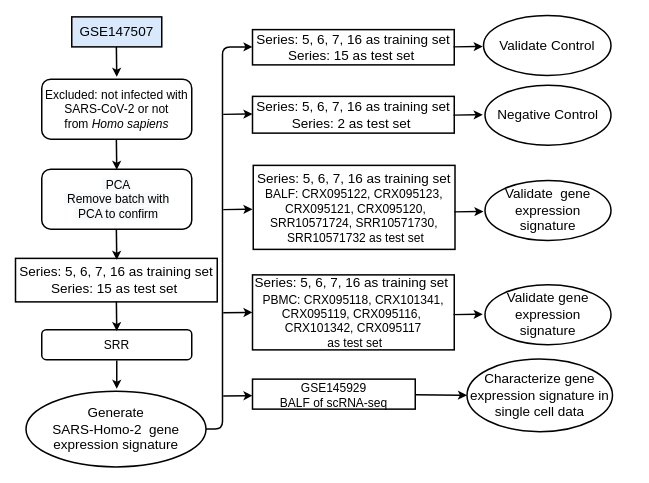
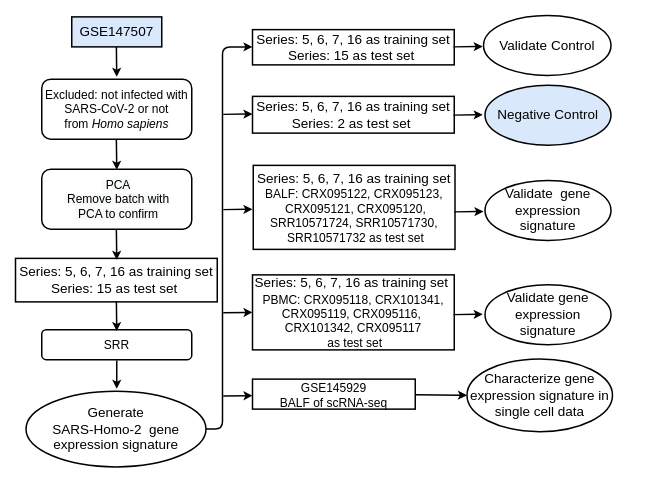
  <mxCell id="0" />
  <mxCell id="1" parent="0" />
  <mxCell id="2" value="&lt;span style=&quot;font-size: 12pt&quot;&gt;&lt;font face=&quot;Arial&quot;&gt;Excluded: not infected with SARS-CoV-2 or not from&amp;nbsp;&lt;i&gt;Homo sapiens&lt;/i&gt;&lt;/font&gt;&lt;/span&gt;&lt;span style=&quot;font-size: medium&quot;&gt;&lt;/span&gt;" style="rounded=1;whiteSpace=wrap;html=1;strokeWidth=2;" parent="1" vertex="1"><mxGeometry x="55" y="105" width="200" height="80" as="geometry" /></mxCell>
  <mxCell id="3" value="" style="endArrow=classic;html=1;strokeWidth=2;" parent="1" edge="1"><mxGeometry width="50" height="50" relative="1" as="geometry"><mxPoint x="154.5" y="62" as="sourcePoint" /><mxPoint x="155" y="102" as="targetPoint" /></mxGeometry></mxCell>
  <mxCell id="4" value="&lt;font face=&quot;Arial&quot; style=&quot;font-size: 18px&quot;&gt;GSE147507&lt;/font&gt;" style="rounded=0;whiteSpace=wrap;html=1;strokeWidth=2;fillColor=#dae8fc;" parent="1" vertex="1"><mxGeometry x="95" y="22" width="120" height="40" as="geometry" /></mxCell>
  <mxCell id="5" value="&lt;span style=&quot;color: rgb(0 , 0 , 0) ; font-family: &amp;#34;arial&amp;#34; ; font-size: 16px ; font-style: normal ; font-weight: normal ; letter-spacing: normal ; text-align: center ; text-indent: 0px ; text-transform: none ; word-spacing: 0px ; background-color: rgb(248 , 249 , 250) ; text-decoration: none ; display: inline ; float: none&quot;&gt;&amp;nbsp;PCA&lt;br&gt;&amp;nbsp;Remove batch with&lt;br&gt;&amp;nbsp;PCA to confirm&lt;/span&gt;" style="rounded=1;whiteSpace=wrap;html=1;strokeWidth=2;" parent="1" vertex="1"><mxGeometry x="55" y="225" width="200" height="80" as="geometry" /></mxCell>
  <mxCell id="6" value="&lt;font face=&quot;Arial&quot; size=&quot;4&quot;&gt;Series: 5, 6, 7, 16 as training set&lt;br&gt;Series: 15 as test set&amp;nbsp;&lt;/font&gt;" style="rounded=0;whiteSpace=wrap;html=1;strokeWidth=2;" parent="1" vertex="1"><mxGeometry x="20" y="344" width="269" height="58" as="geometry" /></mxCell>
  <mxCell id="7" value="&lt;font face=&quot;arial&quot; size=&quot;3&quot;&gt;SRR&lt;/font&gt;" style="rounded=1;whiteSpace=wrap;html=1;strokeWidth=2;" parent="1" vertex="1"><mxGeometry x="55" y="439" width="200" height="40" as="geometry" /></mxCell>
  <mxCell id="8" value="&lt;font face=&quot;Arial&quot; style=&quot;font-size: 18px&quot;&gt;Generate&lt;br&gt;SARS-Homo-2 &amp;nbsp;gene expression signature&lt;/font&gt;" style="ellipse;whiteSpace=wrap;html=1;strokeWidth=2;" parent="1" vertex="1"><mxGeometry x="34" y="521" width="240" height="101" as="geometry" /></mxCell>
  <mxCell id="9" value="" style="endArrow=classic;html=1;strokeWidth=2;" parent="1" edge="1"><mxGeometry width="50" height="50" relative="1" as="geometry"><mxPoint x="154.5" y="186" as="sourcePoint" /><mxPoint x="155" y="226" as="targetPoint" /></mxGeometry></mxCell>
  <mxCell id="10" value="" style="endArrow=classic;html=1;strokeWidth=2;" parent="1" edge="1"><mxGeometry width="50" height="50" relative="1" as="geometry"><mxPoint x="154.5" y="306" as="sourcePoint" /><mxPoint x="155" y="346" as="targetPoint" /></mxGeometry></mxCell>
  <mxCell id="11" value="" style="edgeStyle=orthogonalEdgeStyle;rounded=0;orthogonalLoop=1;jettySize=auto;html=1;strokeWidth=2;" parent="1" edge="1"><mxGeometry relative="1" as="geometry"><mxPoint x="155" y="480" as="sourcePoint" /><mxPoint x="155" y="518" as="targetPoint" /></mxGeometry></mxCell>
  <mxCell id="12" value="&lt;font face=&quot;Arial&quot; size=&quot;4&quot;&gt;Series: 5, 6, 7, 16 as training set&lt;br&gt;Series: 15 as test set&amp;nbsp;&lt;/font&gt;" style="rounded=0;whiteSpace=wrap;html=1;strokeWidth=2;" parent="1" vertex="1"><mxGeometry x="336" y="39" width="269" height="47" as="geometry" /></mxCell>
  <mxCell id="13" value="&lt;font face=&quot;Arial&quot; size=&quot;4&quot;&gt;Series: 5, 6, 7, 16 as training set&lt;br&gt;Series: 2 as test set&amp;nbsp;&lt;/font&gt;" style="rounded=0;whiteSpace=wrap;html=1;strokeWidth=2;" parent="1" vertex="1"><mxGeometry x="336" y="128" width="269" height="49" as="geometry" /></mxCell>
  <mxCell id="14" value="" style="endArrow=classic;html=1;strokeWidth=2;" parent="1" edge="1"><mxGeometry width="50" height="50" relative="1" as="geometry"><mxPoint x="604" y="62" as="sourcePoint" /><mxPoint x="643" y="61.5" as="targetPoint" /></mxGeometry></mxCell>
  <mxCell id="15" value="" style="endArrow=classic;html=1;strokeWidth=2;" parent="1" edge="1"><mxGeometry width="50" height="50" relative="1" as="geometry"><mxPoint x="604" y="153" as="sourcePoint" /><mxPoint x="643" y="152.5" as="targetPoint" /></mxGeometry></mxCell>
  <mxCell id="16" value="" style="endArrow=classic;html=1;strokeWidth=2;" parent="1" edge="1"><mxGeometry width="50" height="50" relative="1" as="geometry"><mxPoint x="297" y="152" as="sourcePoint" /><mxPoint x="336" y="151.5" as="targetPoint" /></mxGeometry></mxCell>
- <mxCell id="17" value="&lt;font face=&quot;Arial&quot; size=&quot;4&quot;&gt;Negative&amp;nbsp;Control&lt;/font&gt;" style="ellipse;whiteSpace=wrap;html=1;strokeWidth=2;" parent="1" vertex="1"><mxGeometry x="646" y="113" width="168" height="80" as="geometry" /></mxCell>
+ <mxCell id="17" value="&lt;font face=&quot;Arial&quot; size=&quot;4&quot;&gt;Negative&amp;nbsp;Control&lt;/font&gt;" style="ellipse;whiteSpace=wrap;html=1;strokeWidth=2;fillColor=#dae8fc;" parent="1" vertex="1"><mxGeometry x="646" y="113" width="168" height="80" as="geometry" /></mxCell>
  <mxCell id="18" value="&lt;font face=&quot;Arial&quot; size=&quot;4&quot;&gt;Validate Control&lt;/font&gt;" style="ellipse;whiteSpace=wrap;html=1;strokeWidth=2;" parent="1" vertex="1"><mxGeometry x="644" y="20" width="170" height="80" as="geometry" /></mxCell>
  <mxCell id="19" value="" style="endArrow=classic;html=1;strokeWidth=2;" parent="1" edge="1"><mxGeometry width="50" height="50" relative="1" as="geometry"><mxPoint x="154.5" y="401" as="sourcePoint" /><mxPoint x="155" y="441" as="targetPoint" /></mxGeometry></mxCell>
  <mxCell id="20" value="" style="edgeStyle=elbowEdgeStyle;elbow=horizontal;endArrow=classic;html=1;strokeWidth=2;exitX=1;exitY=0.5;exitDx=0;exitDy=0;" parent="1" source="8" edge="1"><mxGeometry width="50" height="50" relative="1" as="geometry"><mxPoint x="257" y="584" as="sourcePoint" /><mxPoint x="336" y="62" as="targetPoint" /><Array as="points"><mxPoint x="296" y="243" /></Array></mxGeometry></mxCell>
  <mxCell id="21" value="&lt;table border=&quot;0&quot; cellpadding=&quot;0&quot; cellspacing=&quot;0&quot; width=&quot;784&quot; style=&quot;border-collapse: collapse ; width: 588pt&quot;&gt;&lt;colgroup&gt;&lt;col width=&quot;784&quot; style=&quot;width: 588pt&quot;&gt;&lt;/colgroup&gt;&lt;tbody&gt;&lt;tr style=&quot;height: 16pt&quot;&gt;&lt;td height=&quot;21&quot; width=&quot;784&quot; style=&quot;padding-top: 1px ; padding-right: 1px ; padding-left: 1px ; font-size: 12pt ; font-family: &amp;#34;calibri&amp;#34; , sans-serif ; vertical-align: bottom ; border: none ; height: 16pt ; width: 588pt&quot;&gt;&lt;span style=&quot;font-family: &amp;#34;arial&amp;#34; ; font-size: large&quot;&gt;Series: 5, 6, 7, 16 as training set&lt;br&gt;&lt;/span&gt;BALF: CRX095122, CRX095123,&lt;br&gt;&amp;nbsp;CRX095121, CRX095120,&lt;br&gt;SRR10571724,&amp;nbsp;SRR10571730,&lt;br&gt;&amp;nbsp;SRR10571732 as test set&lt;/td&gt;&lt;/tr&gt;&lt;/tbody&gt;&lt;/table&gt;" style="rounded=0;whiteSpace=wrap;html=1;strokeWidth=2;" parent="1" vertex="1"><mxGeometry x="337" y="220" width="269" height="112" as="geometry" /></mxCell>
  <mxCell id="22" value="" style="endArrow=classic;html=1;strokeWidth=2;" parent="1" edge="1"><mxGeometry width="50" height="50" relative="1" as="geometry"><mxPoint x="297" y="279" as="sourcePoint" /><mxPoint x="336" y="278.5" as="targetPoint" /></mxGeometry></mxCell>
  <mxCell id="23" value="" style="endArrow=classic;html=1;strokeWidth=2;" parent="1" edge="1"><mxGeometry width="50" height="50" relative="1" as="geometry"><mxPoint x="605" y="282" as="sourcePoint" /><mxPoint x="644" y="281.5" as="targetPoint" /></mxGeometry></mxCell>
  <mxCell id="24" value="&lt;table border=&quot;0&quot; cellpadding=&quot;0&quot; cellspacing=&quot;0&quot; width=&quot;784&quot; style=&quot;border-collapse: collapse ; width: 588pt&quot;&gt;&lt;colgroup&gt;&lt;col width=&quot;784&quot; style=&quot;width: 588pt&quot;&gt;&lt;/colgroup&gt;&lt;tbody&gt;&lt;tr style=&quot;height: 16pt&quot;&gt;&lt;td height=&quot;21&quot; width=&quot;784&quot; style=&quot;padding-top: 1px ; padding-right: 1px ; padding-left: 1px ; font-size: 12pt ; font-family: &amp;#34;calibri&amp;#34; , sans-serif ; vertical-align: bottom ; border: none ; height: 16pt ; width: 588pt&quot;&gt;&lt;span style=&quot;font-family: &amp;#34;arial&amp;#34; ; font-size: large&quot;&gt;Series: 5, 6, 7, 16 as training set&lt;/span&gt;&amp;nbsp;&lt;table border=&quot;0&quot; cellpadding=&quot;0&quot; cellspacing=&quot;0&quot; width=&quot;784&quot; style=&quot;border-collapse: collapse ; width: 588pt&quot;&gt;&lt;colgroup&gt;&lt;col width=&quot;784&quot; style=&quot;width: 588pt&quot;&gt;&lt;/colgroup&gt;&lt;tbody&gt;&lt;tr style=&quot;height: 16pt&quot;&gt;&lt;td height=&quot;21&quot; width=&quot;784&quot; style=&quot;padding-top: 1px ; padding-right: 1px ; padding-left: 1px ; font-size: 12pt ; font-family: &amp;#34;calibri&amp;#34; , sans-serif ; vertical-align: bottom ; border: none ; height: 16pt ; width: 588pt&quot;&gt;PBMC: CRX095118, CRX101341,&lt;br&gt;&amp;nbsp;CRX095119,&amp;nbsp;CRX095116,&amp;nbsp;&amp;nbsp;&lt;br&gt;CRX101342, CRX095117&lt;/td&gt;&lt;/tr&gt;&lt;/tbody&gt;&lt;/table&gt;&amp;nbsp;as test set&lt;/td&gt;&lt;/tr&gt;&lt;/tbody&gt;&lt;/table&gt;" style="rounded=0;whiteSpace=wrap;html=1;strokeWidth=2;" parent="1" vertex="1"><mxGeometry x="336" y="366" width="269" height="100" as="geometry" /></mxCell>
  <mxCell id="25" value="" style="endArrow=classic;html=1;strokeWidth=2;" parent="1" edge="1"><mxGeometry width="50" height="50" relative="1" as="geometry"><mxPoint x="297" y="416.5" as="sourcePoint" /><mxPoint x="336" y="416" as="targetPoint" /></mxGeometry></mxCell>
  <mxCell id="26" value="&lt;font face=&quot;Arial&quot; size=&quot;4&quot;&gt;Validate gene expression signature&lt;/font&gt;" style="ellipse;whiteSpace=wrap;html=1;strokeWidth=2;" parent="1" vertex="1"><mxGeometry x="646" y="379" width="168" height="80" as="geometry" /></mxCell>
  <mxCell id="27" value="&lt;font face=&quot;Arial&quot; size=&quot;4&quot;&gt;Validate &amp;nbsp;gene expression signature&lt;/font&gt;" style="ellipse;whiteSpace=wrap;html=1;strokeWidth=2;" parent="1" vertex="1"><mxGeometry x="646" y="240" width="168" height="80" as="geometry" /></mxCell>
  <mxCell id="28" value="" style="endArrow=classic;html=1;strokeWidth=2;" parent="1" edge="1"><mxGeometry width="50" height="50" relative="1" as="geometry"><mxPoint x="604" y="419" as="sourcePoint" /><mxPoint x="643" y="418.5" as="targetPoint" /></mxGeometry></mxCell>
  <mxCell id="29" value="" style="endArrow=classic;html=1;strokeWidth=2;" parent="1" edge="1"><mxGeometry width="50" height="50" relative="1" as="geometry"><mxPoint x="297" y="527.5" as="sourcePoint" /><mxPoint x="336" y="527" as="targetPoint" /></mxGeometry></mxCell>
  <mxCell id="30" value="&lt;table border=&quot;0&quot; cellpadding=&quot;0&quot; cellspacing=&quot;0&quot; width=&quot;784&quot; style=&quot;border-collapse: collapse ; width: 588pt&quot;&gt;&lt;colgroup&gt;&lt;col width=&quot;784&quot; style=&quot;width: 588pt&quot;&gt;&lt;/colgroup&gt;&lt;tbody&gt;&lt;tr style=&quot;height: 16pt&quot;&gt;&lt;td height=&quot;21&quot; width=&quot;784&quot; style=&quot;padding-top: 1px ; padding-right: 1px ; padding-left: 1px ; font-size: 12pt ; font-family: &amp;#34;calibri&amp;#34; , sans-serif ; vertical-align: bottom ; border: none ; height: 16pt ; width: 588pt&quot;&gt;&amp;nbsp;&lt;table border=&quot;0&quot; cellpadding=&quot;0&quot; cellspacing=&quot;0&quot; width=&quot;784&quot; style=&quot;border-collapse: collapse ; width: 588pt&quot;&gt;&lt;colgroup&gt;&lt;col width=&quot;784&quot; style=&quot;width: 588pt&quot;&gt;&lt;/colgroup&gt;&lt;tbody&gt;&lt;tr style=&quot;height: 16pt&quot;&gt;&lt;td height=&quot;21&quot; width=&quot;784&quot; style=&quot;padding-top: 1px ; padding-right: 1px ; padding-left: 1px ; font-size: 12pt ; font-family: &amp;#34;calibri&amp;#34; , sans-serif ; vertical-align: bottom ; border: none ; height: 16pt ; width: 588pt&quot;&gt;GSE145929&lt;br&gt;BALF of scRNA-seq&lt;/td&gt;&lt;/tr&gt;&lt;/tbody&gt;&lt;/table&gt;&lt;br&gt;&lt;/td&gt;&lt;/tr&gt;&lt;/tbody&gt;&lt;/table&gt;" style="rounded=0;whiteSpace=wrap;html=1;strokeWidth=2;" parent="1" vertex="1"><mxGeometry x="336" y="505" width="217" height="40" as="geometry" /></mxCell>
  <mxCell id="31" value="" style="endArrow=classic;html=1;strokeWidth=2;entryX=0;entryY=0.5;entryDx=0;entryDy=0;" parent="1" source="30" target="32" edge="1"><mxGeometry width="50" height="50" relative="1" as="geometry"><mxPoint x="607" y="525.5" as="sourcePoint" /><mxPoint x="614" y="525" as="targetPoint" /></mxGeometry></mxCell>
  <mxCell id="32" value="&lt;font face=&quot;Arial&quot; size=&quot;4&quot;&gt;Characterize gene expression signature in single cell data&lt;/font&gt;" style="ellipse;whiteSpace=wrap;html=1;strokeWidth=2;" parent="1" vertex="1"><mxGeometry x="622" y="478" width="194" height="97" as="geometry" /></mxCell>
